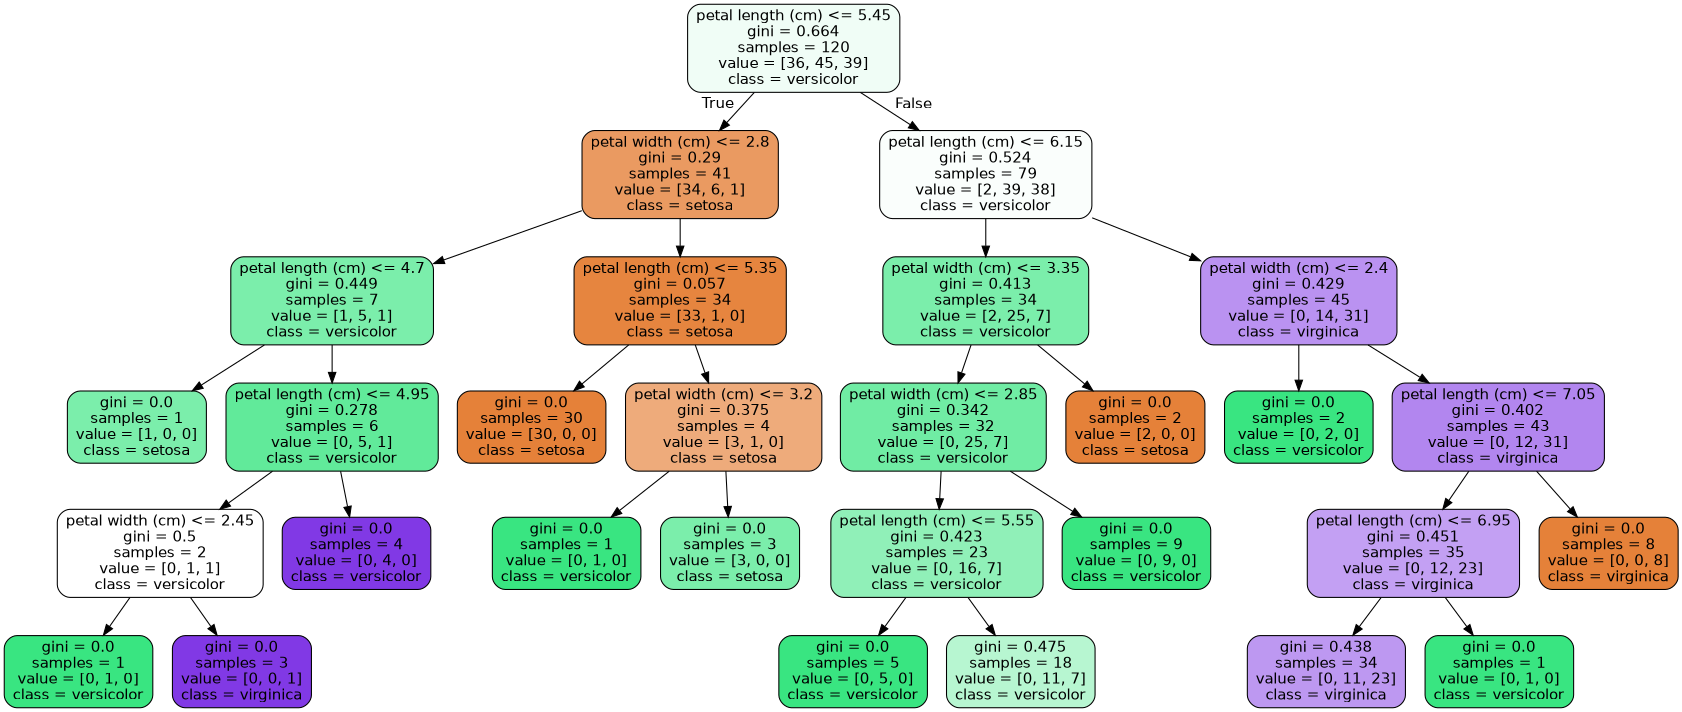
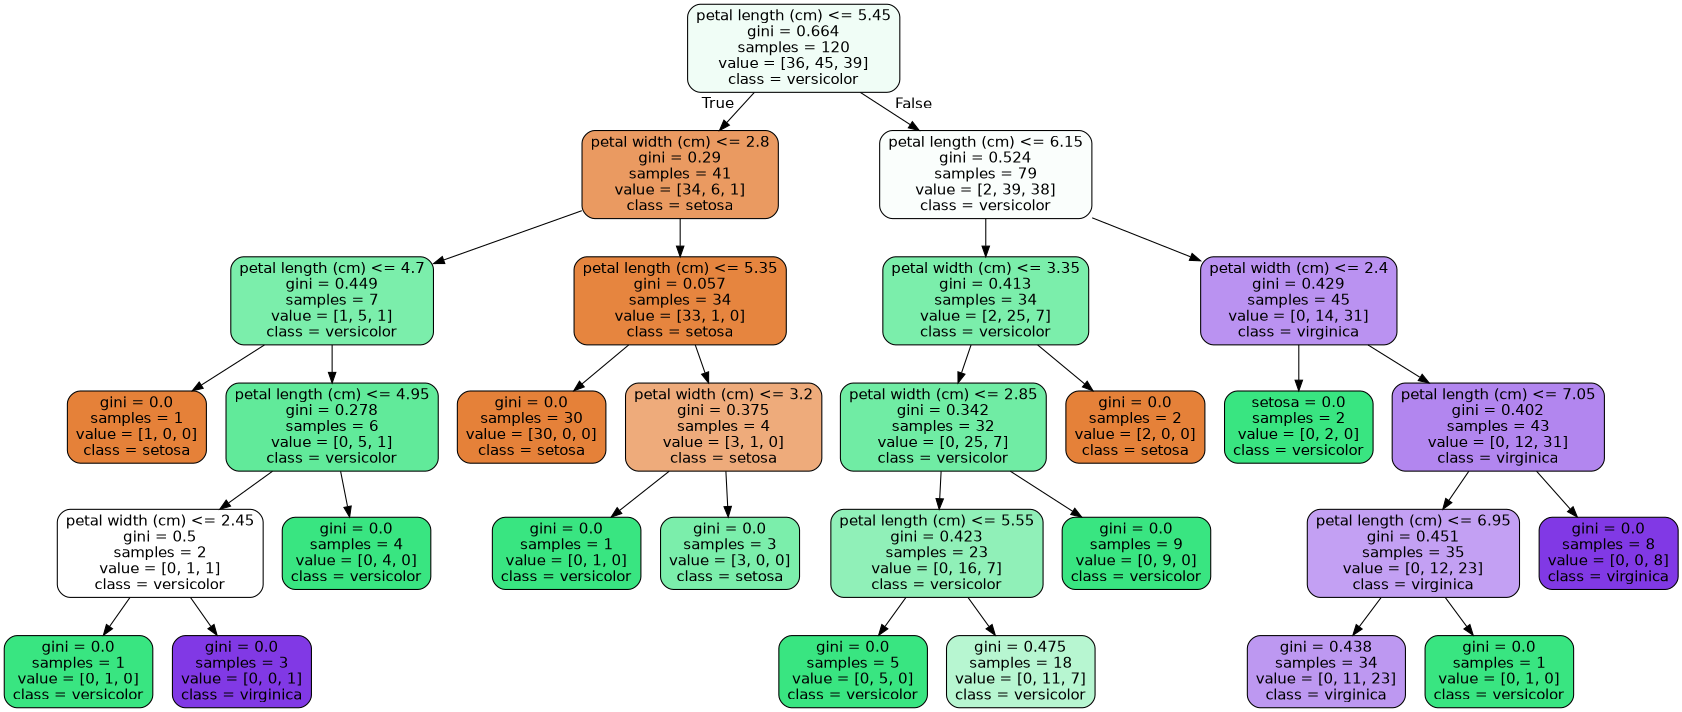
  digraph {
    node [color=black fillcolor="#39e581" fontname=helvetica shape=box style="filled, rounded"]
    edge [fontname=helvetica]
    n1 [fillcolor="#f0fdf6" label="petal length (cm) <= 5.45\ngini = 0.664\nsamples = 120\nvalue = [36, 45, 39]\nclass = versicolor"]
    n2 [fillcolor="#ea9a61" label="petal width (cm) <= 2.8\ngini = 0.29\nsamples = 41\nvalue = [34, 6, 1]\nclass = setosa"]
    n3 [fillcolor="#fafefc" label="petal length (cm) <= 6.15\ngini = 0.524\nsamples = 79\nvalue = [2, 39, 38]\nclass = versicolor"]
    n4 [fillcolor="#7beeab" label="petal length (cm) <= 4.7\ngini = 0.449\nsamples = 7\nvalue = [1, 5, 1]\nclass = versicolor"]
    n5 [fillcolor="#e6853f" label="petal length (cm) <= 5.35\ngini = 0.057\nsamples = 34\nvalue = [33, 1, 0]\nclass = setosa"]
    n6 [fillcolor="#7beeab" label="petal width (cm) <= 3.35\ngini = 0.413\nsamples = 34\nvalue = [2, 25, 7]\nclass = versicolor"]
    n7 [fillcolor="#ba92f1" label="petal width (cm) <= 2.4\ngini = 0.429\nsamples = 45\nvalue = [0, 14, 31]\nclass = virginica"]
-   n8 [fillcolor="#7beeab" label="gini = 0.0\nsamples = 1\nvalue = [1, 0, 0]\nclass = setosa"]
+   n8 [fillcolor="#e58139" label="gini = 0.0\nsamples = 1\nvalue = [1, 0, 0]\nclass = setosa"]
    n9 [fillcolor="#61ea9a" label="petal length (cm) <= 4.95\ngini = 0.278\nsamples = 6\nvalue = [0, 5, 1]\nclass = versicolor"]
    n10 [fillcolor="#e58139" label="gini = 0.0\nsamples = 30\nvalue = [30, 0, 0]\nclass = setosa"]
    n11 [fillcolor="#eeab7b" label="petal width (cm) <= 3.2\ngini = 0.375\nsamples = 4\nvalue = [3, 1, 0]\nclass = setosa"]
    n12 [fillcolor="#ffffff" label="petal width (cm) <= 2.45\ngini = 0.5\nsamples = 2\nvalue = [0, 1, 1]\nclass = versicolor"]
-   n13 [fillcolor="#8139e5" label="gini = 0.0\nsamples = 4\nvalue = [0, 4, 0]\nclass = versicolor"]
+   n13 [label="gini = 0.0\nsamples = 4\nvalue = [0, 4, 0]\nclass = versicolor"]
    n14 [label="gini = 0.0\nsamples = 1\nvalue = [0, 1, 0]\nclass = versicolor"]
    n15 [fillcolor="#8139e5" label="gini = 0.0\nsamples = 3\nvalue = [0, 0, 1]\nclass = virginica"]
    n16 [label="gini = 0.0\nsamples = 1\nvalue = [0, 1, 0]\nclass = versicolor"]
    n17 [fillcolor="#7beeab" label="gini = 0.0\nsamples = 3\nvalue = [3, 0, 0]\nclass = setosa"]
    n18 [fillcolor="#70eca4" label="petal width (cm) <= 2.85\ngini = 0.342\nsamples = 32\nvalue = [0, 25, 7]\nclass = versicolor"]
    n19 [fillcolor="#e58139" label="gini = 0.0\nsamples = 2\nvalue = [2, 0, 0]\nclass = setosa"]
-   n20 [label="gini = 0.0\nsamples = 2\nvalue = [0, 2, 0]\nclass = versicolor"]
+   n20 [label="setosa = 0.0\nsamples = 2\nvalue = [0, 2, 0]\nclass = versicolor"]
    n21 [fillcolor="#b286ef" label="petal length (cm) <= 7.05\ngini = 0.402\nsamples = 43\nvalue = [0, 12, 31]\nclass = virginica"]
    n22 [fillcolor="#90f0b8" label="petal length (cm) <= 5.55\ngini = 0.423\nsamples = 23\nvalue = [0, 16, 7]\nclass = versicolor"]
    n23 [label="gini = 0.0\nsamples = 9\nvalue = [0, 9, 0]\nclass = versicolor"]
    n24 [label="gini = 0.0\nsamples = 5\nvalue = [0, 5, 0]\nclass = versicolor"]
    n25 [fillcolor="#b7f6d1" label="gini = 0.475\nsamples = 18\nvalue = [0, 11, 7]\nclass = versicolor"]
    n26 [fillcolor="#c3a0f3" label="petal length (cm) <= 6.95\ngini = 0.451\nsamples = 35\nvalue = [0, 12, 23]\nclass = virginica"]
-   n27 [fillcolor="#e58139" label="gini = 0.0\nsamples = 8\nvalue = [0, 0, 8]\nclass = virginica"]
+   n27 [fillcolor="#8139e5" label="gini = 0.0\nsamples = 8\nvalue = [0, 0, 8]\nclass = virginica"]
    n28 [fillcolor="#bd98f1" label="gini = 0.438\nsamples = 34\nvalue = [0, 11, 23]\nclass = virginica"]
    n29 [label="gini = 0.0\nsamples = 1\nvalue = [0, 1, 0]\nclass = versicolor"]
    n1 -> n2 [headlabel=True labelangle=45 labeldistance=2.5]
    n1 -> n3 [headlabel=False labelangle=-45 labeldistance=2.5]
    n2 -> n4
    n2 -> n5
    n3 -> n6
    n3 -> n7
    n4 -> n8
    n4 -> n9
    n5 -> n10
    n5 -> n11
    n6 -> n18
    n6 -> n19
    n7 -> n20
    n7 -> n21
    n9 -> n12
    n9 -> n13
    n11 -> n16
    n11 -> n17
    n12 -> n14
    n12 -> n15
    n18 -> n22
    n18 -> n23
    n21 -> n26
    n21 -> n27
    n22 -> n24
    n22 -> n25
    n26 -> n28
    n26 -> n29
  }
